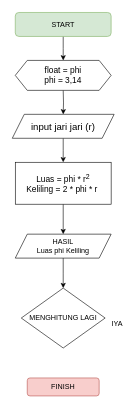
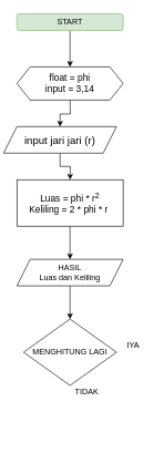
  <mxCell id="0" />
  <mxCell id="1" parent="0" />
  <mxCell id="2" value="" style="edgeStyle=orthogonalEdgeStyle;rounded=0;orthogonalLoop=1;jettySize=auto;html=1;" edge="1" parent="1" source="3"><mxGeometry relative="1" as="geometry"><mxPoint x="105" y="100" as="targetPoint" /></mxGeometry></mxCell>
- <mxCell id="3" value="START" style="rounded=1;whiteSpace=wrap;html=1;fillColor=#d5e8d4;strokeColor=#82b366;" vertex="1" parent="1"><mxGeometry x="25" y="20" width="160" height="40" as="geometry" /></mxCell>
+ <mxCell id="3" value="START" style="rounded=1;whiteSpace=wrap;html=1;fillColor=#d5e8d4;strokeColor=#82b366;" vertex="1" parent="1"><mxGeometry x="25" y="20" width="160" height="25" as="geometry" /></mxCell>
  <mxCell id="4" value="" style="edgeStyle=orthogonalEdgeStyle;rounded=0;orthogonalLoop=1;jettySize=auto;html=1;" edge="1" parent="1"><mxGeometry relative="1" as="geometry"><mxPoint x="105" y="340" as="sourcePoint" /><mxPoint x="105" y="390" as="targetPoint" /></mxGeometry></mxCell>
  <mxCell id="5" value="" style="edgeStyle=orthogonalEdgeStyle;rounded=0;orthogonalLoop=1;jettySize=auto;html=1;" edge="1" parent="1" target="7"><mxGeometry relative="1" as="geometry"><mxPoint x="105" y="150" as="sourcePoint" /></mxGeometry></mxCell>
  <mxCell id="6" value="" style="edgeStyle=orthogonalEdgeStyle;rounded=0;orthogonalLoop=1;jettySize=auto;html=1;" edge="1" parent="1" source="7"><mxGeometry relative="1" as="geometry"><mxPoint x="105" y="270" as="targetPoint" /></mxGeometry></mxCell>
- <mxCell id="7" value="&lt;font size=&quot;3&quot;&gt;input jari jari (r)&lt;/font&gt;" style="shape=parallelogram;perimeter=parallelogramPerimeter;whiteSpace=wrap;html=1;fixedSize=1;rounded=0;" vertex="1" parent="1"><mxGeometry x="20" y="190" width="170" height="40" as="geometry" /></mxCell>
+ <mxCell id="7" value="&lt;font size=&quot;3&quot;&gt;input jari jari (r)&lt;/font&gt;" style="shape=parallelogram;perimeter=parallelogramPerimeter;whiteSpace=wrap;html=1;fixedSize=1;rounded=0;" vertex="1" parent="1"><mxGeometry x="5" y="190" width="170" height="40" as="geometry" /></mxCell>
  <mxCell id="8" value="" style="edgeStyle=orthogonalEdgeStyle;rounded=0;orthogonalLoop=1;jettySize=auto;html=1;" edge="1" parent="1" source="9"><mxGeometry relative="1" as="geometry"><mxPoint x="105" y="480" as="targetPoint" /></mxGeometry></mxCell>
- <mxCell id="9" value="HASIL&lt;br&gt;Luas phi Keliling" style="shape=parallelogram;perimeter=parallelogramPerimeter;whiteSpace=wrap;html=1;fixedSize=1;rounded=0;" vertex="1" parent="1"><mxGeometry x="25" y="390" width="160" height="40" as="geometry" /></mxCell>
- <mxCell id="10" value="FINISH" style="whiteSpace=wrap;html=1;rounded=1;fillColor=#f8cecc;strokeColor=#b85450;" vertex="1" parent="1"><mxGeometry x="45" y="630" width="120" height="30" as="geometry" /></mxCell>
+ <mxCell id="9" value="HASIL&lt;br&gt;Luas dan Keliling" style="shape=parallelogram;perimeter=parallelogramPerimeter;whiteSpace=wrap;html=1;fixedSize=1;rounded=0;" vertex="1" parent="1"><mxGeometry x="25" y="390" width="160" height="40" as="geometry" /></mxCell>
  <mxCell id="11" value="MENGHITUNG LAGI" style="rhombus;whiteSpace=wrap;html=1;rounded=0;" vertex="1" parent="1"><mxGeometry x="35" y="480" width="140" height="100" as="geometry" /></mxCell>
- <mxCell id="13" value="IYA" style="text;html=1;align=center;verticalAlign=middle;resizable=0;points=[];autosize=1;" vertex="1" parent="1"><mxGeometry x="180" y="530" width="30" height="20" as="geometry" /></mxCell>
- <mxCell id="14" value="&lt;font style=&quot;font-size: 14px&quot;&gt;float = phi&lt;br&gt;phi = 3,14&lt;br&gt;&lt;/font&gt;" style="shape=hexagon;perimeter=hexagonPerimeter2;whiteSpace=wrap;html=1;fixedSize=1;rounded=0;" vertex="1" parent="1"><mxGeometry x="25" y="100" width="160" height="50" as="geometry" /></mxCell>
+ <mxCell id="12" value="TIDAK" style="text;html=1;align=center;verticalAlign=middle;resizable=0;points=[];autosize=1;" vertex="1" parent="1"><mxGeometry x="105" y="580" width="50" height="20" as="geometry" /></mxCell>
+ <mxCell id="13" value="IYA" style="text;html=1;align=center;verticalAlign=middle;resizable=0;points=[];autosize=1;" vertex="1" parent="1"><mxGeometry x="185" y="510" width="30" height="20" as="geometry" /></mxCell>
+ <mxCell id="14" value="&lt;font style=&quot;font-size: 14px&quot;&gt;float = phi&lt;br&gt;input = 3,14&lt;br&gt;&lt;/font&gt;" style="shape=hexagon;perimeter=hexagonPerimeter2;whiteSpace=wrap;html=1;fixedSize=1;rounded=0;" vertex="1" parent="1"><mxGeometry x="25" y="100" width="160" height="50" as="geometry" /></mxCell>
  <mxCell id="15" value="Luas = phi * r&lt;sup&gt;2&lt;/sup&gt;&lt;br&gt;Keliling = 2 * phi * r&amp;nbsp;" style="rounded=0;whiteSpace=wrap;html=1;fontSize=14;" vertex="1" parent="1"><mxGeometry x="25" y="270" width="160" height="70" as="geometry" /></mxCell>
